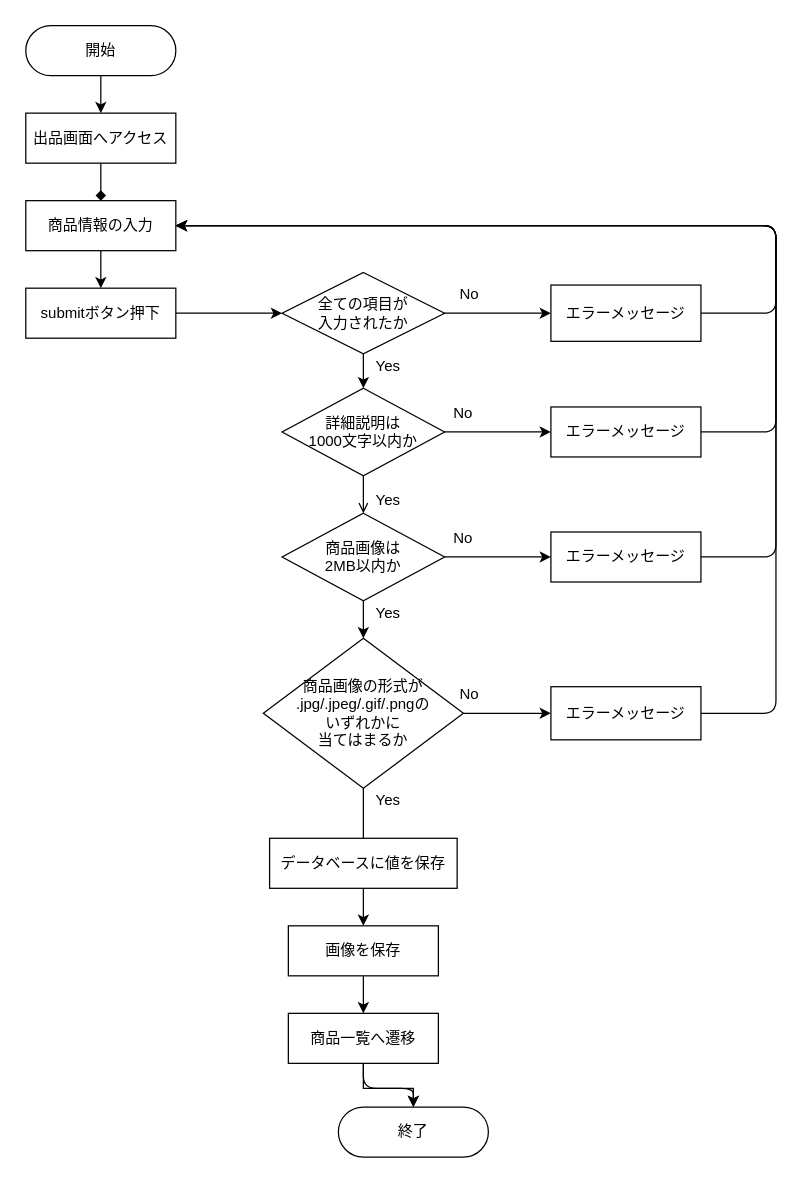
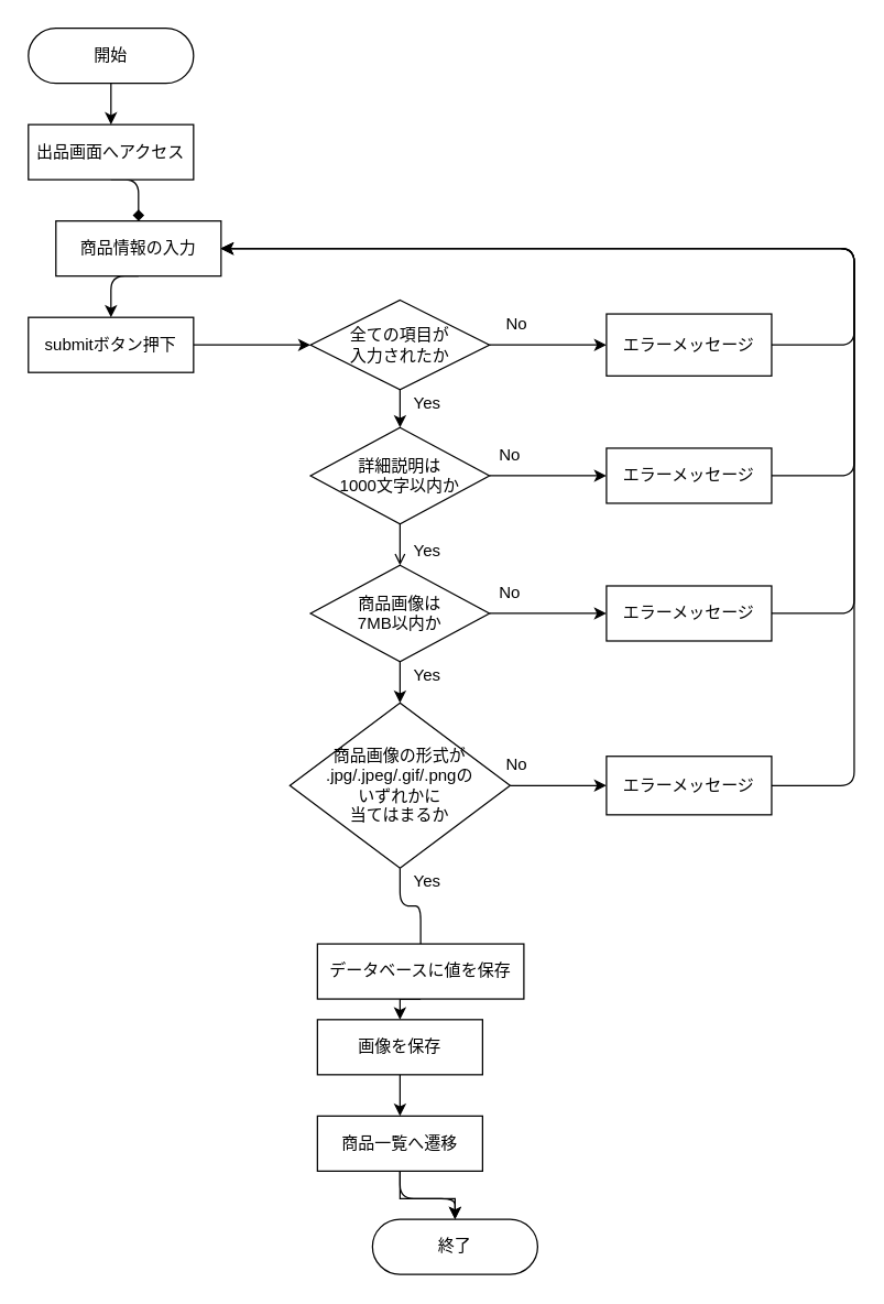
  <mxCell id="0" />
  <mxCell id="1" parent="0" />
  <mxCell id="2" style="edgeStyle=orthogonalEdgeStyle;curved=0;rounded=1;sketch=0;orthogonalLoop=1;jettySize=auto;html=1;exitX=0.5;exitY=1;exitDx=0;exitDy=0;entryX=0.5;entryY=0;entryDx=0;entryDy=0;" parent="1" source="3" target="5" edge="1"><mxGeometry relative="1" as="geometry" /></mxCell>
  <mxCell id="3" value="開始" style="rounded=1;whiteSpace=wrap;html=1;sketch=0;arcSize=50;" parent="1" vertex="1"><mxGeometry x="20" y="20" width="120" height="40" as="geometry" /></mxCell>
  <mxCell id="4" style="edgeStyle=orthogonalEdgeStyle;curved=0;rounded=1;sketch=0;orthogonalLoop=1;jettySize=auto;html=1;exitX=0.5;exitY=1;exitDx=0;exitDy=0;entryX=0.5;entryY=0;entryDx=0;entryDy=0;endArrow=diamond;" parent="1" source="5" target="7" edge="1"><mxGeometry relative="1" as="geometry" /></mxCell>
  <mxCell id="5" value="出品画面へアクセス" style="rounded=0;whiteSpace=wrap;html=1;sketch=0;" parent="1" vertex="1"><mxGeometry x="20" y="90" width="120" height="40" as="geometry" /></mxCell>
  <mxCell id="6" style="edgeStyle=orthogonalEdgeStyle;curved=0;rounded=1;sketch=0;orthogonalLoop=1;jettySize=auto;html=1;exitX=0.5;exitY=1;exitDx=0;exitDy=0;entryX=0.5;entryY=0;entryDx=0;entryDy=0;" parent="1" source="7" target="9" edge="1"><mxGeometry relative="1" as="geometry" /></mxCell>
- <mxCell id="7" value="商品情報の入力" style="rounded=0;whiteSpace=wrap;html=1;sketch=0;" parent="1" vertex="1"><mxGeometry x="20" y="160" width="120" height="40" as="geometry" /></mxCell>
+ <mxCell id="7" value="商品情報の入力" style="rounded=0;whiteSpace=wrap;html=1;sketch=0;" parent="1" vertex="1"><mxGeometry x="40" y="160" width="120" height="40" as="geometry" /></mxCell>
  <mxCell id="8" style="edgeStyle=orthogonalEdgeStyle;curved=0;rounded=1;sketch=0;orthogonalLoop=1;jettySize=auto;html=1;exitX=1;exitY=0.5;exitDx=0;exitDy=0;entryX=0;entryY=0.5;entryDx=0;entryDy=0;" parent="1" source="9" target="44" edge="1"><mxGeometry relative="1" as="geometry" /></mxCell>
  <mxCell id="9" value="submitボタン押下" style="rounded=0;whiteSpace=wrap;html=1;sketch=0;" parent="1" vertex="1"><mxGeometry x="20" y="230" width="120" height="40" as="geometry" /></mxCell>
  <mxCell id="10" style="edgeStyle=orthogonalEdgeStyle;curved=0;rounded=1;sketch=0;orthogonalLoop=1;jettySize=auto;html=1;exitX=0.5;exitY=1;exitDx=0;exitDy=0;entryX=0.5;entryY=0;entryDx=0;entryDy=0;" parent="1" source="44" target="14" edge="1"><mxGeometry relative="1" as="geometry" /></mxCell>
  <mxCell id="11" style="edgeStyle=orthogonalEdgeStyle;curved=0;rounded=1;sketch=0;orthogonalLoop=1;jettySize=auto;html=1;exitX=1;exitY=0.5;exitDx=0;exitDy=0;entryX=0;entryY=0.5;entryDx=0;entryDy=0;" parent="1" source="44" target="45" edge="1"><mxGeometry relative="1" as="geometry" /></mxCell>
  <mxCell id="12" style="edgeStyle=orthogonalEdgeStyle;curved=0;rounded=1;sketch=0;orthogonalLoop=1;jettySize=auto;html=1;exitX=0.5;exitY=1;exitDx=0;exitDy=0;entryX=0.5;entryY=0;entryDx=0;entryDy=0;endArrow=open;" parent="1" source="14" target="17" edge="1"><mxGeometry relative="1" as="geometry" /></mxCell>
  <mxCell id="13" style="edgeStyle=orthogonalEdgeStyle;curved=0;rounded=1;sketch=0;orthogonalLoop=1;jettySize=auto;html=1;exitX=1;exitY=0.5;exitDx=0;exitDy=0;entryX=0;entryY=0.5;entryDx=0;entryDy=0;" parent="1" source="14" target="26" edge="1"><mxGeometry relative="1" as="geometry" /></mxCell>
  <mxCell id="14" value="詳細説明は&lt;br&gt;1000文字以内か" style="rhombus;whiteSpace=wrap;html=1;rounded=0;sketch=0;" parent="1" vertex="1"><mxGeometry x="225" y="310" width="130" height="70" as="geometry" /></mxCell>
  <mxCell id="15" style="edgeStyle=orthogonalEdgeStyle;curved=0;rounded=1;sketch=0;orthogonalLoop=1;jettySize=auto;html=1;exitX=0.5;exitY=1;exitDx=0;exitDy=0;entryX=0.5;entryY=0;entryDx=0;entryDy=0;" parent="1" source="17" target="20" edge="1"><mxGeometry relative="1" as="geometry" /></mxCell>
  <mxCell id="16" style="edgeStyle=orthogonalEdgeStyle;curved=0;rounded=1;sketch=0;orthogonalLoop=1;jettySize=auto;html=1;exitX=1;exitY=0.5;exitDx=0;exitDy=0;entryX=0;entryY=0.5;entryDx=0;entryDy=0;" parent="1" source="17" target="28" edge="1"><mxGeometry relative="1" as="geometry" /></mxCell>
- <mxCell id="17" value="商品画像は&lt;br&gt;2MB以内か" style="rhombus;whiteSpace=wrap;html=1;rounded=0;sketch=0;" parent="1" vertex="1"><mxGeometry x="225" y="410" width="130" height="70" as="geometry" /></mxCell>
+ <mxCell id="17" value="商品画像は&lt;br&gt;7MB以内か" style="rhombus;whiteSpace=wrap;html=1;rounded=0;sketch=0;" parent="1" vertex="1"><mxGeometry x="225" y="410" width="130" height="70" as="geometry" /></mxCell>
  <mxCell id="18" style="edgeStyle=orthogonalEdgeStyle;curved=0;rounded=1;sketch=0;orthogonalLoop=1;jettySize=auto;html=1;exitX=1;exitY=0.5;exitDx=0;exitDy=0;entryX=0;entryY=0.5;entryDx=0;entryDy=0;" parent="1" source="20" target="30" edge="1"><mxGeometry relative="1" as="geometry" /></mxCell>
  <mxCell id="19" style="edgeStyle=orthogonalEdgeStyle;curved=0;rounded=1;sketch=0;orthogonalLoop=1;jettySize=auto;html=1;exitX=0.5;exitY=1;exitDx=0;exitDy=0;entryX=0.5;entryY=0;entryDx=0;entryDy=0;endArrow=none;" parent="1" source="20" target="41" edge="1"><mxGeometry relative="1" as="geometry" /></mxCell>
  <mxCell id="20" value="商品画像の形式が&lt;br&gt;.jpg/.jpeg/.gif/.pngの&lt;br&gt;いずれかに&lt;br&gt;当てはまるか" style="rhombus;whiteSpace=wrap;html=1;rounded=0;sketch=0;" parent="1" vertex="1"><mxGeometry x="210" y="510" width="160" height="120" as="geometry" /></mxCell>
  <mxCell id="21" style="edgeStyle=orthogonalEdgeStyle;curved=0;rounded=1;sketch=0;orthogonalLoop=1;jettySize=auto;html=1;exitX=0.5;exitY=1;exitDx=0;exitDy=0;entryX=0.5;entryY=0;entryDx=0;entryDy=0;" parent="1" source="23" target="39" edge="1"><mxGeometry relative="1" as="geometry"><mxPoint x="50" y="990" as="targetPoint" /></mxGeometry></mxCell>
  <mxCell id="22" value="" style="edgeStyle=orthogonalEdgeStyle;rounded=0;orthogonalLoop=1;jettySize=auto;html=1;" edge="1" parent="1" source="23" target="39"><mxGeometry relative="1" as="geometry" /></mxCell>
  <mxCell id="23" value="商品一覧へ遷移" style="rounded=0;whiteSpace=wrap;html=1;sketch=0;" parent="1" vertex="1"><mxGeometry x="230" y="810" width="120" height="40" as="geometry" /></mxCell>
  <mxCell id="24" style="edgeStyle=orthogonalEdgeStyle;curved=0;rounded=1;sketch=0;orthogonalLoop=1;jettySize=auto;html=1;exitX=1;exitY=0.5;exitDx=0;exitDy=0;entryX=1;entryY=0.5;entryDx=0;entryDy=0;" parent="1" source="45" target="7" edge="1"><mxGeometry relative="1" as="geometry"><Array as="points"><mxPoint x="620" y="250" /><mxPoint x="620" y="180" /></Array></mxGeometry></mxCell>
  <mxCell id="25" style="edgeStyle=orthogonalEdgeStyle;curved=0;rounded=1;sketch=0;orthogonalLoop=1;jettySize=auto;html=1;exitX=1;exitY=0.5;exitDx=0;exitDy=0;entryX=1;entryY=0.5;entryDx=0;entryDy=0;" parent="1" source="26" target="7" edge="1"><mxGeometry relative="1" as="geometry"><Array as="points"><mxPoint x="620" y="345" /><mxPoint x="620" y="180" /></Array></mxGeometry></mxCell>
  <mxCell id="26" value="エラーメッセージ" style="rounded=0;whiteSpace=wrap;html=1;sketch=0;" parent="1" vertex="1"><mxGeometry x="440" y="325" width="120" height="40" as="geometry" /></mxCell>
  <mxCell id="27" style="edgeStyle=orthogonalEdgeStyle;curved=0;rounded=1;sketch=0;orthogonalLoop=1;jettySize=auto;html=1;exitX=1;exitY=0.5;exitDx=0;exitDy=0;entryX=1;entryY=0.5;entryDx=0;entryDy=0;" parent="1" source="28" target="7" edge="1"><mxGeometry relative="1" as="geometry"><Array as="points"><mxPoint x="620" y="445" /><mxPoint x="620" y="180" /></Array></mxGeometry></mxCell>
  <mxCell id="28" value="エラーメッセージ" style="rounded=0;whiteSpace=wrap;html=1;sketch=0;" parent="1" vertex="1"><mxGeometry x="440" y="425" width="120" height="40" as="geometry" /></mxCell>
  <mxCell id="29" style="edgeStyle=orthogonalEdgeStyle;curved=0;rounded=1;sketch=0;orthogonalLoop=1;jettySize=auto;html=1;exitX=1;exitY=0.5;exitDx=0;exitDy=0;entryX=1;entryY=0.5;entryDx=0;entryDy=0;" parent="1" source="30" target="7" edge="1"><mxGeometry relative="1" as="geometry"><Array as="points"><mxPoint x="620" y="570" /><mxPoint x="620" y="180" /></Array></mxGeometry></mxCell>
  <mxCell id="30" value="エラーメッセージ" style="rounded=0;whiteSpace=wrap;html=1;sketch=0;" parent="1" vertex="1"><mxGeometry x="440" y="548.75" width="120" height="42.5" as="geometry" /></mxCell>
  <mxCell id="31" value="Yes" style="text;html=1;align=center;verticalAlign=middle;whiteSpace=wrap;rounded=0;sketch=0;" parent="1" vertex="1"><mxGeometry x="290" y="390" width="40" height="20" as="geometry" /></mxCell>
  <mxCell id="32" value="Yes" style="text;html=1;align=center;verticalAlign=middle;whiteSpace=wrap;rounded=0;sketch=0;" parent="1" vertex="1"><mxGeometry x="290" y="480" width="40" height="20" as="geometry" /></mxCell>
  <mxCell id="33" value="Yes" style="text;html=1;align=center;verticalAlign=middle;whiteSpace=wrap;rounded=0;sketch=0;" parent="1" vertex="1"><mxGeometry x="290" y="630" width="40" height="20" as="geometry" /></mxCell>
  <mxCell id="34" value="Yes" style="text;html=1;align=center;verticalAlign=middle;whiteSpace=wrap;rounded=0;sketch=0;" parent="1" vertex="1"><mxGeometry x="290" y="282.5" width="40" height="20" as="geometry" /></mxCell>
  <mxCell id="35" value="No" style="text;html=1;align=center;verticalAlign=middle;whiteSpace=wrap;rounded=0;sketch=0;" parent="1" vertex="1"><mxGeometry x="355" y="225" width="40" height="20" as="geometry" /></mxCell>
  <mxCell id="36" value="No" style="text;html=1;align=center;verticalAlign=middle;whiteSpace=wrap;rounded=0;sketch=0;" parent="1" vertex="1"><mxGeometry x="350" y="320" width="40" height="20" as="geometry" /></mxCell>
  <mxCell id="37" value="No" style="text;html=1;align=center;verticalAlign=middle;whiteSpace=wrap;rounded=0;sketch=0;" parent="1" vertex="1"><mxGeometry x="350" y="420" width="40" height="20" as="geometry" /></mxCell>
  <mxCell id="38" value="No" style="text;html=1;align=center;verticalAlign=middle;whiteSpace=wrap;rounded=0;sketch=0;" parent="1" vertex="1"><mxGeometry x="355" y="545" width="40" height="20" as="geometry" /></mxCell>
  <mxCell id="39" value="終了" style="rounded=1;whiteSpace=wrap;html=1;sketch=0;arcSize=50;" parent="1" vertex="1"><mxGeometry x="270" y="885" width="120" height="40" as="geometry" /></mxCell>
  <mxCell id="40" style="edgeStyle=orthogonalEdgeStyle;rounded=0;orthogonalLoop=1;jettySize=auto;html=1;exitX=0.5;exitY=1;exitDx=0;exitDy=0;entryX=0.5;entryY=0;entryDx=0;entryDy=0;" edge="1" parent="1" source="41" target="43"><mxGeometry relative="1" as="geometry" /></mxCell>
- <mxCell id="41" value="データベースに値を保存" style="rounded=0;whiteSpace=wrap;html=1;sketch=0;" parent="1" vertex="1"><mxGeometry x="215" y="670" width="150" height="40" as="geometry" /></mxCell>
+ <mxCell id="41" value="データベースに値を保存" style="rounded=0;whiteSpace=wrap;html=1;sketch=0;" parent="1" vertex="1"><mxGeometry x="230" y="685" width="150" height="40" as="geometry" /></mxCell>
  <mxCell id="42" style="edgeStyle=orthogonalEdgeStyle;rounded=0;orthogonalLoop=1;jettySize=auto;html=1;exitX=0.5;exitY=1;exitDx=0;exitDy=0;entryX=0.5;entryY=0;entryDx=0;entryDy=0;" edge="1" parent="1" source="43" target="23"><mxGeometry relative="1" as="geometry" /></mxCell>
  <mxCell id="43" value="画像を保存" style="rounded=0;whiteSpace=wrap;html=1;sketch=0;" parent="1" vertex="1"><mxGeometry x="230" y="740" width="120" height="40" as="geometry" /></mxCell>
  <mxCell id="44" value="全ての項目が&lt;br&gt;入力されたか" style="rhombus;whiteSpace=wrap;html=1;rounded=0;sketch=0;" parent="1" vertex="1"><mxGeometry x="225" y="217.5" width="130" height="65" as="geometry" /></mxCell>
  <mxCell id="45" value="エラーメッセージ" style="rounded=0;whiteSpace=wrap;html=1;sketch=0;" parent="1" vertex="1"><mxGeometry x="440" y="227.5" width="120" height="45" as="geometry" /></mxCell>
